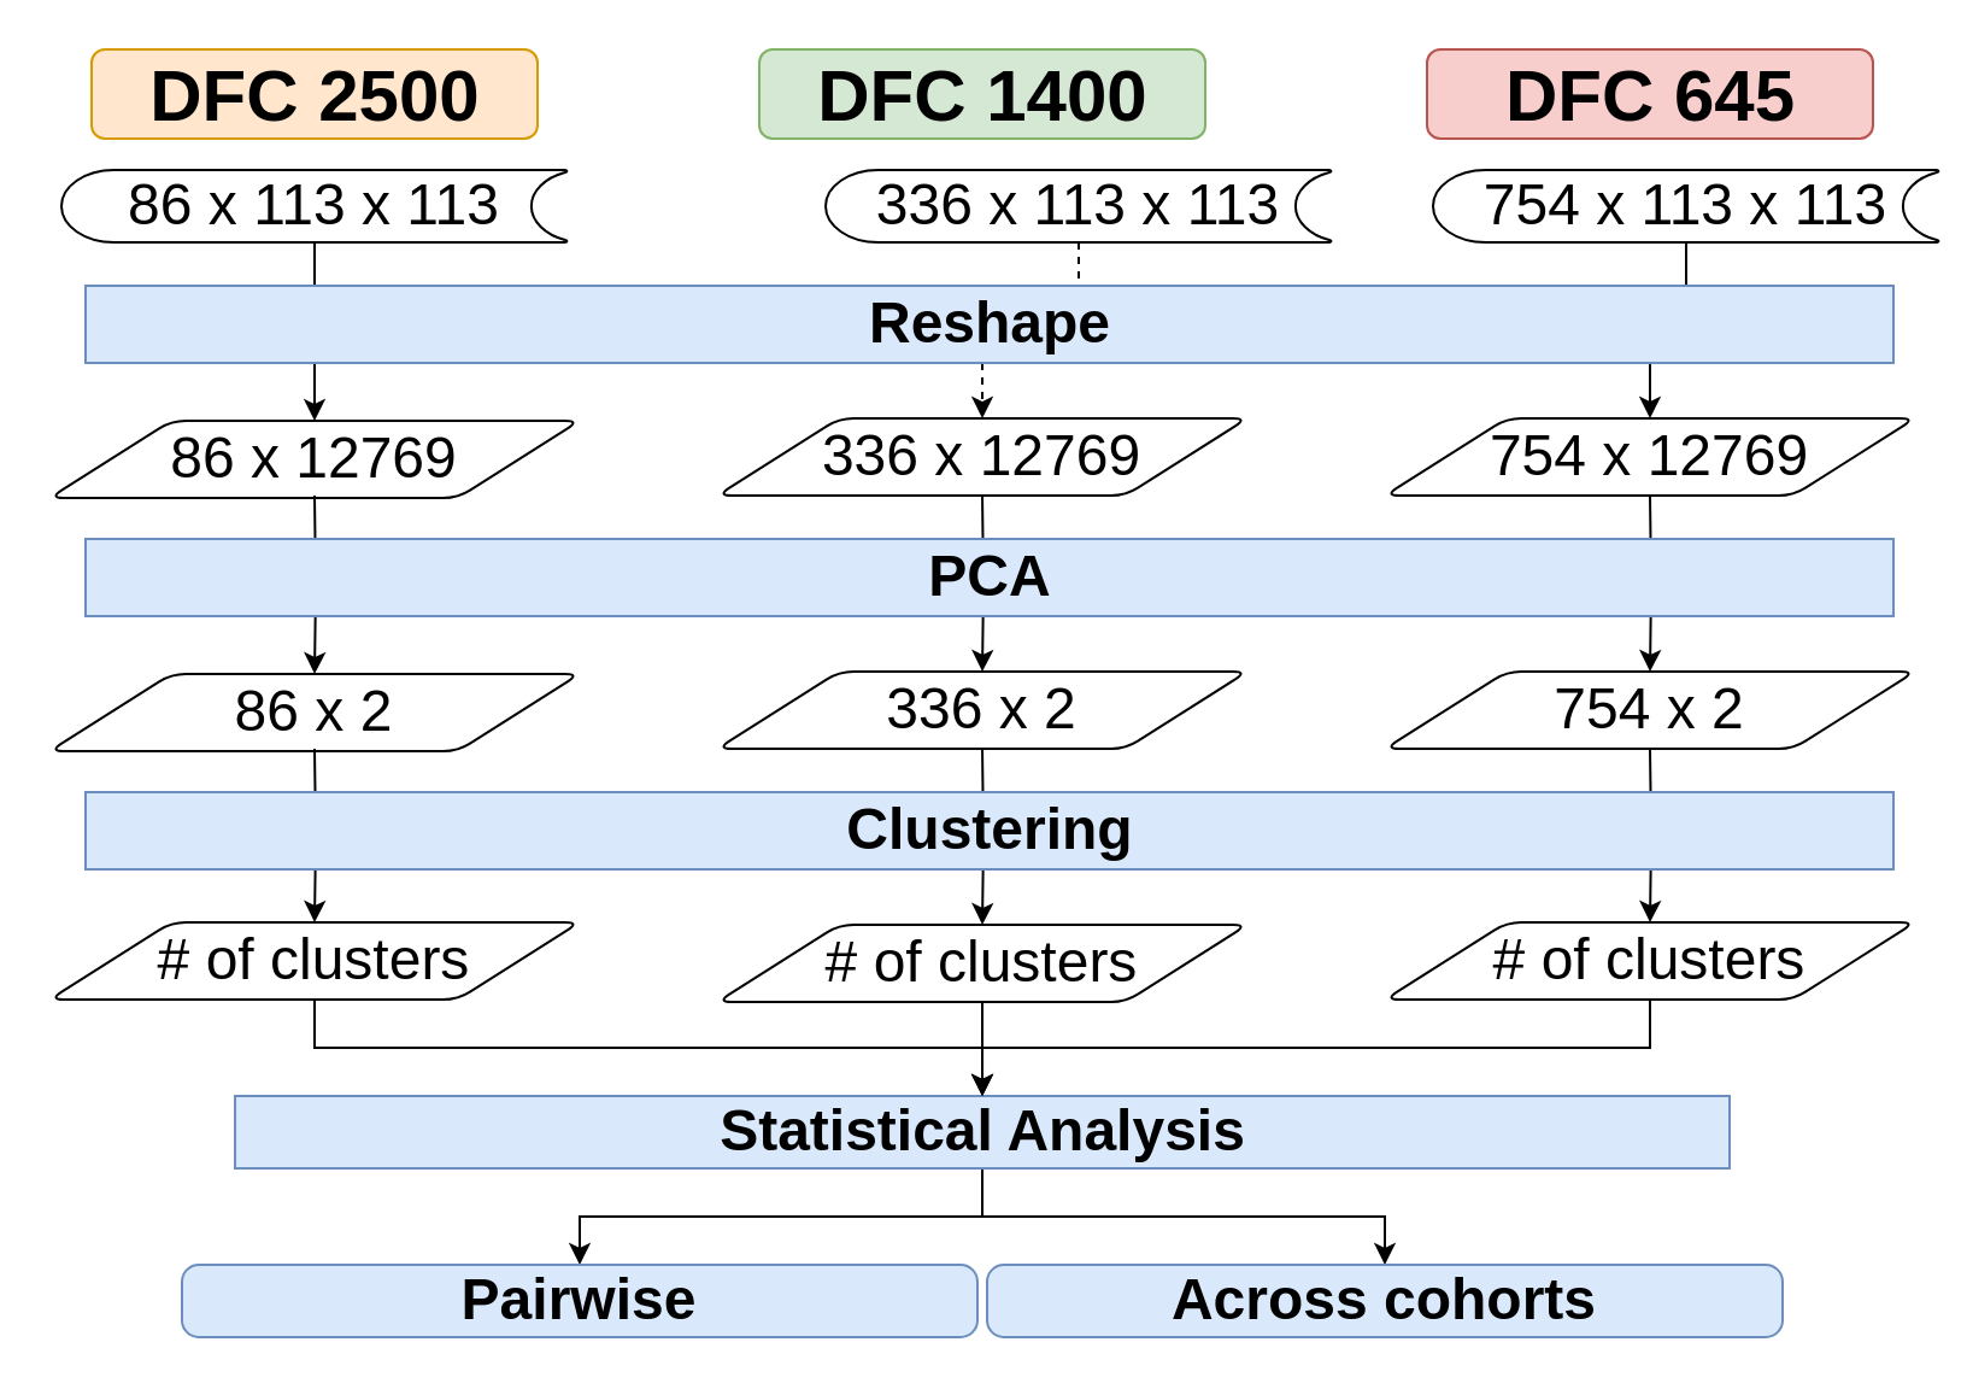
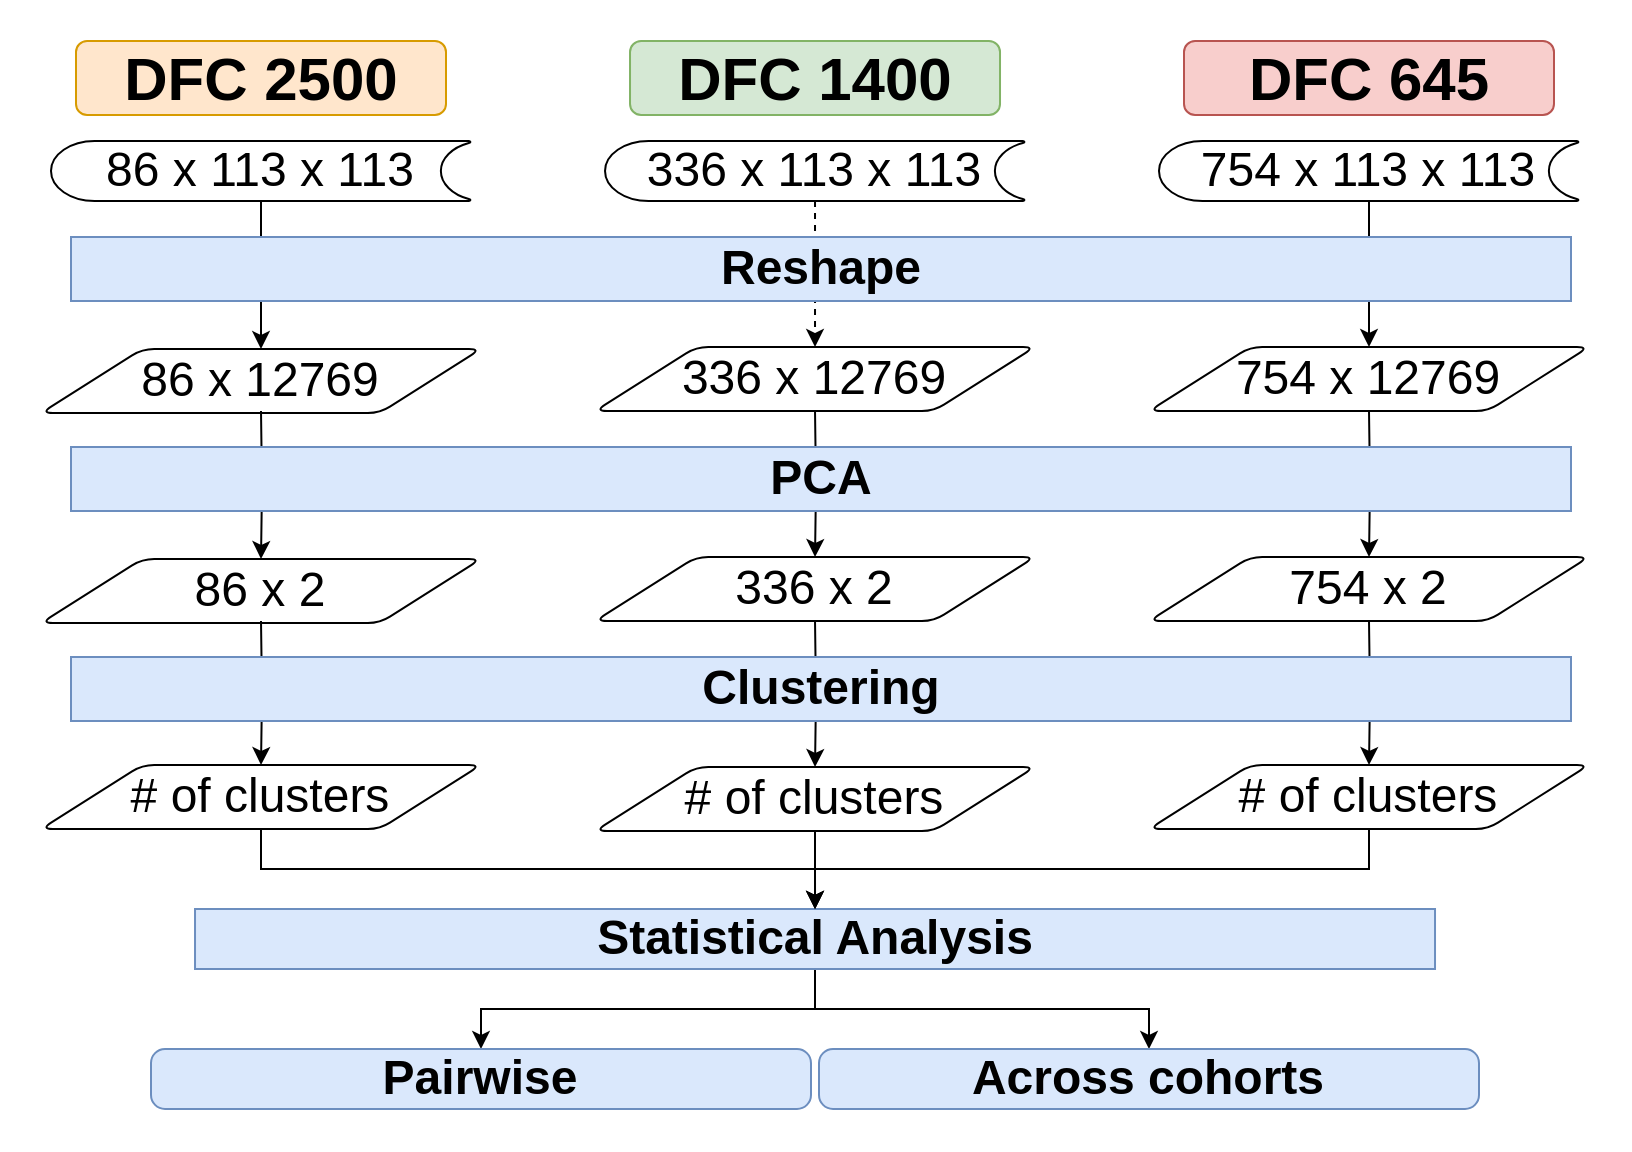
  <mxCell id="0" />
  <mxCell id="1" parent="0" />
  <mxCell id="2" style="edgeStyle=orthogonalEdgeStyle;rounded=0;orthogonalLoop=1;jettySize=auto;html=1;strokeWidth=1;fontSize=24;" edge="1" parent="1" source="12" target="13"><mxGeometry relative="1" as="geometry" /></mxCell>
  <mxCell id="3" style="edgeStyle=orthogonalEdgeStyle;rounded=0;orthogonalLoop=1;jettySize=auto;html=1;entryX=0.5;entryY=0;entryDx=0;entryDy=0;strokeWidth=1;fontSize=24;dashed=1;" edge="1" parent="1" source="10" target="11"><mxGeometry relative="1" as="geometry" /></mxCell>
  <mxCell id="4" style="edgeStyle=orthogonalEdgeStyle;rounded=0;orthogonalLoop=1;jettySize=auto;html=1;strokeWidth=1;fontSize=24;" edge="1" parent="1" source="5" target="6"><mxGeometry relative="1" as="geometry" /></mxCell>
  <mxCell id="5" value="&lt;font style=&quot;font-size: 24px&quot;&gt;86 x 113 x 113&lt;/font&gt;" style="strokeWidth=1;html=1;shape=mxgraph.flowchart.stored_data;whiteSpace=wrap;" vertex="1" parent="1"><mxGeometry x="25" y="70" width="210" height="30" as="geometry" /></mxCell>
  <mxCell id="6" value="&lt;font style=&quot;font-size: 24px&quot;&gt;86 x 12769&lt;/font&gt;" style="shape=parallelogram;html=1;strokeWidth=1;perimeter=parallelogramPerimeter;whiteSpace=wrap;rounded=1;arcSize=12;size=0.23;" vertex="1" parent="1"><mxGeometry x="20" y="174" width="220" height="32" as="geometry" /></mxCell>
  <mxCell id="7" style="edgeStyle=orthogonalEdgeStyle;rounded=0;orthogonalLoop=1;jettySize=auto;html=1;entryX=0.5;entryY=0;entryDx=0;entryDy=0;strokeWidth=1;fontSize=24;" edge="1" parent="1" source="9" target="17"><mxGeometry relative="1" as="geometry" /></mxCell>
  <mxCell id="8" style="edgeStyle=orthogonalEdgeStyle;rounded=0;orthogonalLoop=1;jettySize=auto;html=1;entryX=0.5;entryY=0;entryDx=0;entryDy=0;strokeWidth=1;fontSize=24;" edge="1" parent="1" source="9" target="36"><mxGeometry relative="1" as="geometry" /></mxCell>
  <mxCell id="9" value="&lt;font style=&quot;font-size: 24px&quot;&gt;&lt;b&gt;Statistical Analysis&lt;/b&gt;&lt;/font&gt;" style="html=1;dashed=0;whitespace=wrap;strokeWidth=1;fillColor=#dae8fc;strokeColor=#6c8ebf;" vertex="1" parent="1"><mxGeometry x="97.01" y="454" width="620" height="30" as="geometry" /></mxCell>
- <mxCell id="10" value="&lt;font style=&quot;font-size: 24px&quot;&gt;336 x 113 x 113&lt;/font&gt;" style="strokeWidth=1;html=1;shape=mxgraph.flowchart.stored_data;whiteSpace=wrap;" vertex="1" parent="1"><mxGeometry x="342.01" y="70" width="210" height="30" as="geometry" /></mxCell>
+ <mxCell id="10" value="&lt;font style=&quot;font-size: 24px&quot;&gt;336 x 113 x 113&lt;/font&gt;" style="strokeWidth=1;html=1;shape=mxgraph.flowchart.stored_data;whiteSpace=wrap;" vertex="1" parent="1"><mxGeometry x="302.01" y="70" width="210" height="30" as="geometry" /></mxCell>
  <mxCell id="11" value="&lt;font style=&quot;font-size: 24px&quot;&gt;336 x 12769&lt;/font&gt;" style="shape=parallelogram;html=1;strokeWidth=1;perimeter=parallelogramPerimeter;whiteSpace=wrap;rounded=1;arcSize=12;size=0.23;" vertex="1" parent="1"><mxGeometry x="297.01" y="173" width="220" height="32" as="geometry" /></mxCell>
- <mxCell id="12" value="&lt;font style=&quot;font-size: 24px&quot;&gt;754 x 113 x 113&lt;/font&gt;" style="strokeWidth=1;html=1;shape=mxgraph.flowchart.stored_data;whiteSpace=wrap;" vertex="1" parent="1"><mxGeometry x="594" y="70" width="210" height="30" as="geometry" /></mxCell>
+ <mxCell id="12" value="&lt;font style=&quot;font-size: 24px&quot;&gt;754 x 113 x 113&lt;/font&gt;" style="strokeWidth=1;html=1;shape=mxgraph.flowchart.stored_data;whiteSpace=wrap;" vertex="1" parent="1"><mxGeometry x="579" y="70" width="210" height="30" as="geometry" /></mxCell>
  <mxCell id="13" value="&lt;font style=&quot;font-size: 24px&quot;&gt;754 x 12769&lt;/font&gt;" style="shape=parallelogram;html=1;strokeWidth=1;perimeter=parallelogramPerimeter;whiteSpace=wrap;rounded=1;arcSize=12;size=0.23;" vertex="1" parent="1"><mxGeometry x="574" y="173" width="220" height="32" as="geometry" /></mxCell>
  <mxCell id="14" value="&lt;font style=&quot;font-size: 30px&quot;&gt;&lt;b&gt;DFC 2500&lt;/b&gt;&lt;/font&gt;" style="rounded=1;whiteSpace=wrap;html=1;strokeWidth=1;fillColor=#ffe6cc;strokeColor=#d79b00;" vertex="1" parent="1"><mxGeometry x="37.5" y="20" width="185" height="37" as="geometry" /></mxCell>
  <mxCell id="15" value="&lt;font style=&quot;font-size: 30px&quot;&gt;&lt;b&gt;DFC 1400&lt;/b&gt;&lt;/font&gt;" style="rounded=1;whiteSpace=wrap;html=1;strokeWidth=1;fillColor=#d5e8d4;strokeColor=#82b366;" vertex="1" parent="1"><mxGeometry x="314.51" y="20" width="185" height="37" as="geometry" /></mxCell>
  <mxCell id="16" value="&lt;font style=&quot;font-size: 30px&quot;&gt;&lt;b&gt;DFC 645&lt;/b&gt;&lt;/font&gt;" style="rounded=1;whiteSpace=wrap;html=1;strokeWidth=1;fillColor=#f8cecc;strokeColor=#b85450;" vertex="1" parent="1"><mxGeometry x="591.5" y="20" width="185" height="37" as="geometry" /></mxCell>
  <mxCell id="17" value="&lt;b&gt;Pairwise&lt;/b&gt;" style="rounded=1;whiteSpace=wrap;html=1;absoluteArcSize=1;arcSize=14;strokeWidth=1;fontSize=24;fillColor=#dae8fc;strokeColor=#6c8ebf;" vertex="1" parent="1"><mxGeometry x="75" y="524" width="330" height="30" as="geometry" /></mxCell>
  <mxCell id="18" value="&lt;span style=&quot;font-size: 24px&quot;&gt;&lt;b&gt;Reshape&lt;/b&gt;&lt;/span&gt;" style="html=1;dashed=0;whitespace=wrap;strokeWidth=1;fillColor=#dae8fc;strokeColor=#6c8ebf;" vertex="1" parent="1"><mxGeometry x="35" y="118" width="750" height="32" as="geometry" /></mxCell>
  <mxCell id="19" style="edgeStyle=orthogonalEdgeStyle;rounded=0;orthogonalLoop=1;jettySize=auto;html=1;strokeWidth=1;fontSize=24;" edge="1" parent="1" target="24"><mxGeometry relative="1" as="geometry"><mxPoint x="684" y="205" as="sourcePoint" /></mxGeometry></mxCell>
  <mxCell id="20" style="edgeStyle=orthogonalEdgeStyle;rounded=0;orthogonalLoop=1;jettySize=auto;html=1;entryX=0.5;entryY=0;entryDx=0;entryDy=0;strokeWidth=1;fontSize=24;" edge="1" parent="1" target="23"><mxGeometry relative="1" as="geometry"><mxPoint x="407.01" y="205" as="sourcePoint" /></mxGeometry></mxCell>
  <mxCell id="21" style="edgeStyle=orthogonalEdgeStyle;rounded=0;orthogonalLoop=1;jettySize=auto;html=1;strokeWidth=1;fontSize=24;" edge="1" parent="1" target="22"><mxGeometry relative="1" as="geometry"><mxPoint x="130" y="205" as="sourcePoint" /></mxGeometry></mxCell>
  <mxCell id="22" value="&lt;font style=&quot;font-size: 24px&quot;&gt;86 x 2&lt;/font&gt;" style="shape=parallelogram;html=1;strokeWidth=1;perimeter=parallelogramPerimeter;whiteSpace=wrap;rounded=1;arcSize=12;size=0.23;" vertex="1" parent="1"><mxGeometry x="20" y="279" width="220" height="32" as="geometry" /></mxCell>
  <mxCell id="23" value="&lt;font style=&quot;font-size: 24px&quot;&gt;336 x 2&lt;/font&gt;" style="shape=parallelogram;html=1;strokeWidth=1;perimeter=parallelogramPerimeter;whiteSpace=wrap;rounded=1;arcSize=12;size=0.23;" vertex="1" parent="1"><mxGeometry x="297.01" y="278" width="220" height="32" as="geometry" /></mxCell>
  <mxCell id="24" value="&lt;font style=&quot;font-size: 24px&quot;&gt;754 x 2&lt;/font&gt;" style="shape=parallelogram;html=1;strokeWidth=1;perimeter=parallelogramPerimeter;whiteSpace=wrap;rounded=1;arcSize=12;size=0.23;" vertex="1" parent="1"><mxGeometry x="574" y="278" width="220" height="32" as="geometry" /></mxCell>
  <mxCell id="25" value="&lt;span style=&quot;font-size: 24px&quot;&gt;&lt;b&gt;PCA&lt;/b&gt;&lt;/span&gt;" style="html=1;dashed=0;whitespace=wrap;strokeWidth=1;fillColor=#dae8fc;strokeColor=#6c8ebf;" vertex="1" parent="1"><mxGeometry x="35" y="223" width="750" height="32" as="geometry" /></mxCell>
  <mxCell id="26" style="edgeStyle=orthogonalEdgeStyle;rounded=0;orthogonalLoop=1;jettySize=auto;html=1;strokeWidth=1;fontSize=24;" edge="1" parent="1" target="34"><mxGeometry relative="1" as="geometry"><mxPoint x="684" y="310" as="sourcePoint" /></mxGeometry></mxCell>
  <mxCell id="27" style="edgeStyle=orthogonalEdgeStyle;rounded=0;orthogonalLoop=1;jettySize=auto;html=1;entryX=0.5;entryY=0;entryDx=0;entryDy=0;strokeWidth=1;fontSize=24;" edge="1" parent="1" target="32"><mxGeometry relative="1" as="geometry"><mxPoint x="407.01" y="310" as="sourcePoint" /></mxGeometry></mxCell>
  <mxCell id="28" style="edgeStyle=orthogonalEdgeStyle;rounded=0;orthogonalLoop=1;jettySize=auto;html=1;strokeWidth=1;fontSize=24;" edge="1" parent="1" target="30"><mxGeometry relative="1" as="geometry"><mxPoint x="130" y="310" as="sourcePoint" /></mxGeometry></mxCell>
  <mxCell id="29" style="edgeStyle=orthogonalEdgeStyle;rounded=0;orthogonalLoop=1;jettySize=auto;html=1;entryX=0.5;entryY=0;entryDx=0;entryDy=0;strokeWidth=1;fontSize=24;" edge="1" parent="1" source="30" target="9"><mxGeometry relative="1" as="geometry" /></mxCell>
  <mxCell id="30" value="&lt;font style=&quot;font-size: 24px&quot;&gt;# of clusters&lt;/font&gt;" style="shape=parallelogram;html=1;strokeWidth=1;perimeter=parallelogramPerimeter;whiteSpace=wrap;rounded=1;arcSize=12;size=0.23;" vertex="1" parent="1"><mxGeometry x="20" y="382" width="220" height="32" as="geometry" /></mxCell>
  <mxCell id="31" style="edgeStyle=orthogonalEdgeStyle;rounded=0;orthogonalLoop=1;jettySize=auto;html=1;entryX=0.5;entryY=0;entryDx=0;entryDy=0;strokeWidth=1;fontSize=24;" edge="1" parent="1" source="32" target="9"><mxGeometry relative="1" as="geometry" /></mxCell>
  <mxCell id="32" value="&lt;span style=&quot;font-size: 24px&quot;&gt;# of clusters&lt;/span&gt;" style="shape=parallelogram;html=1;strokeWidth=1;perimeter=parallelogramPerimeter;whiteSpace=wrap;rounded=1;arcSize=12;size=0.23;" vertex="1" parent="1"><mxGeometry x="297.01" y="383" width="220" height="32" as="geometry" /></mxCell>
  <mxCell id="33" style="edgeStyle=orthogonalEdgeStyle;rounded=0;orthogonalLoop=1;jettySize=auto;html=1;entryX=0.5;entryY=0;entryDx=0;entryDy=0;strokeWidth=1;fontSize=24;" edge="1" parent="1" source="34" target="9"><mxGeometry relative="1" as="geometry" /></mxCell>
  <mxCell id="34" value="&lt;span style=&quot;font-size: 24px&quot;&gt;# of clusters&lt;/span&gt;" style="shape=parallelogram;html=1;strokeWidth=1;perimeter=parallelogramPerimeter;whiteSpace=wrap;rounded=1;arcSize=12;size=0.23;" vertex="1" parent="1"><mxGeometry x="574" y="382" width="220" height="32" as="geometry" /></mxCell>
  <mxCell id="35" value="&lt;span style=&quot;font-size: 24px&quot;&gt;&lt;b&gt;Clustering&lt;/b&gt;&lt;/span&gt;" style="html=1;dashed=0;whitespace=wrap;strokeWidth=1;fillColor=#dae8fc;strokeColor=#6c8ebf;" vertex="1" parent="1"><mxGeometry x="35" y="328" width="750" height="32" as="geometry" /></mxCell>
  <mxCell id="36" value="&lt;b&gt;Across cohorts&lt;/b&gt;" style="rounded=1;whiteSpace=wrap;html=1;absoluteArcSize=1;arcSize=14;strokeWidth=1;fontSize=24;fillColor=#dae8fc;strokeColor=#6c8ebf;" vertex="1" parent="1"><mxGeometry x="409" y="524" width="330" height="30" as="geometry" /></mxCell>
